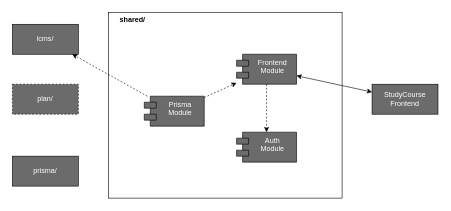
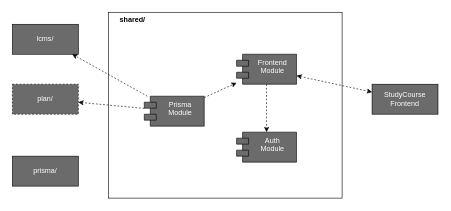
  <mxCell id="0" />
  <mxCell id="1" parent="0" />
  <mxCell id="2" value="" style="group;fillColor=none;fontColor=#FFFFFF;" parent="1" vertex="1" connectable="0"><mxGeometry x="180" y="20" width="390" height="310" as="geometry" /></mxCell>
  <mxCell id="3" value="" style="rounded=0;whiteSpace=wrap;html=1;" parent="2" vertex="1"><mxGeometry width="390" height="310" as="geometry" /></mxCell>
  <mxCell id="4" value="shared/" style="text;align=center;fontStyle=1;verticalAlign=middle;spacingLeft=3;spacingRight=3;strokeColor=none;rotatable=0;points=[[0,0.5],[1,0.5]];portConstraint=eastwest;html=1;" parent="2" vertex="1"><mxGeometry width="80" height="26" as="geometry" /></mxCell>
  <mxCell id="5" style="rounded=0;orthogonalLoop=1;jettySize=auto;html=1;dashed=1;" parent="2" source="6" target="8" edge="1"><mxGeometry relative="1" as="geometry" /></mxCell>
  <mxCell id="6" value="&lt;div&gt;Prisma Module&lt;/div&gt;" style="shape=module;align=left;spacingLeft=20;align=center;verticalAlign=top;whiteSpace=wrap;html=1;fillColor=#6B6B6B;fontColor=#FFFFFF;" parent="2" vertex="1"><mxGeometry x="60" y="140" width="100" height="50" as="geometry" /></mxCell>
  <mxCell id="7" style="rounded=0;orthogonalLoop=1;jettySize=auto;html=1;dashed=1;" edge="1" parent="2" source="8" target="9"><mxGeometry relative="1" as="geometry" /></mxCell>
  <mxCell id="8" value="&lt;div&gt;Frontend&lt;/div&gt;&lt;div&gt;Module&lt;/div&gt;" style="shape=module;align=left;spacingLeft=20;align=center;verticalAlign=top;whiteSpace=wrap;html=1;fillColor=#6B6B6B;fontColor=#FFFFFF;" parent="2" vertex="1"><mxGeometry x="214" y="70" width="100" height="50" as="geometry" /></mxCell>
  <mxCell id="9" value="&lt;div&gt;Auth&lt;br&gt;&lt;/div&gt;&lt;div&gt;Module&lt;/div&gt;" style="shape=module;align=left;spacingLeft=20;align=center;verticalAlign=top;whiteSpace=wrap;html=1;fillColor=#6B6B6B;fontColor=#FFFFFF;" parent="2" vertex="1"><mxGeometry x="214" y="200" width="100" height="50" as="geometry" /></mxCell>
  <mxCell id="10" value="prisma/" style="html=1;whiteSpace=wrap;fillColor=#6B6B6B;fontColor=#FFFFFF;" parent="1" vertex="1"><mxGeometry x="20" y="260" width="110" height="50" as="geometry" /></mxCell>
  <mxCell id="11" value="lcms/" style="html=1;whiteSpace=wrap;fillColor=#6B6B6B;fontColor=#FFFFFF;" parent="1" vertex="1"><mxGeometry x="20" y="40" width="110" height="50" as="geometry" /></mxCell>
  <mxCell id="12" value="plan/" style="html=1;whiteSpace=wrap;fillColor=#6B6B6B;fontColor=#FFFFFF;dashed=1;" parent="1" vertex="1"><mxGeometry x="20" y="140" width="110" height="50" as="geometry" /></mxCell>
  <mxCell id="13" value="StudyCourse Frontend" style="html=1;whiteSpace=wrap;fillColor=#6B6B6B;fontColor=#FFFFFF;" parent="1" vertex="1"><mxGeometry x="620" y="140" width="110" height="50" as="geometry" /></mxCell>
+ <mxCell id="14" style="rounded=0;orthogonalLoop=1;jettySize=auto;html=1;dashed=1;" parent="1" source="6" target="12" edge="1"><mxGeometry relative="1" as="geometry" /></mxCell>
  <mxCell id="15" style="rounded=0;orthogonalLoop=1;jettySize=auto;html=1;dashed=1;" parent="1" source="6" target="11" edge="1"><mxGeometry relative="1" as="geometry" /></mxCell>
- <mxCell id="16" style="rounded=0;orthogonalLoop=1;jettySize=auto;html=1;startArrow=classic;startFill=1;" parent="1" source="8" target="13" edge="1"><mxGeometry relative="1" as="geometry" /></mxCell>
+ <mxCell id="16" style="rounded=0;orthogonalLoop=1;jettySize=auto;html=1;startArrow=classic;startFill=1;dashed=1;" parent="1" source="8" target="13" edge="1"><mxGeometry relative="1" as="geometry" /></mxCell>
